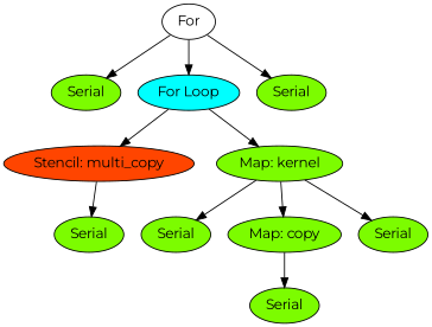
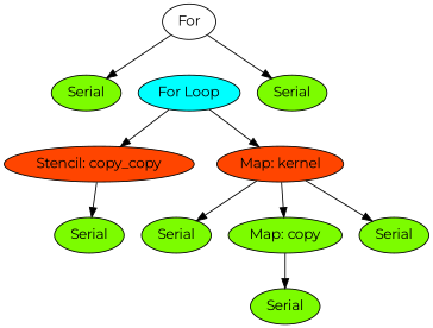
  digraph {
    fontname=Montserrat
    node [fontname=Montserrat fillcolor=lawngreen style=filled]
    edge [fontname=Montserrat]
    n1 [label=For fillcolor="" style=""]
    n2 [label=Serial]
    n3 [fillcolor=cyan label="For Loop"]
    n4 [label=Serial]
-   n5 [fillcolor=orangered label="Stencil: multi_copy"]
-   n6 [label="Map: kernel"]
+   n5 [fillcolor=orangered label="Stencil: copy_copy"]
+   n6 [fillcolor=orangered label="Map: kernel"]
    n7 [label=Serial]
    n8 [label=Serial]
    n9 [label="Map: copy"]
    n10 [label=Serial]
    n11 [label=Serial]
    n1 -> n2
-   n1 -> n3
    n1 -> n4
    n3 -> n5
    n3 -> n6
    n5 -> n7
    n6 -> n8
    n6 -> n9
    n6 -> n10
    n9 -> n11
  }
